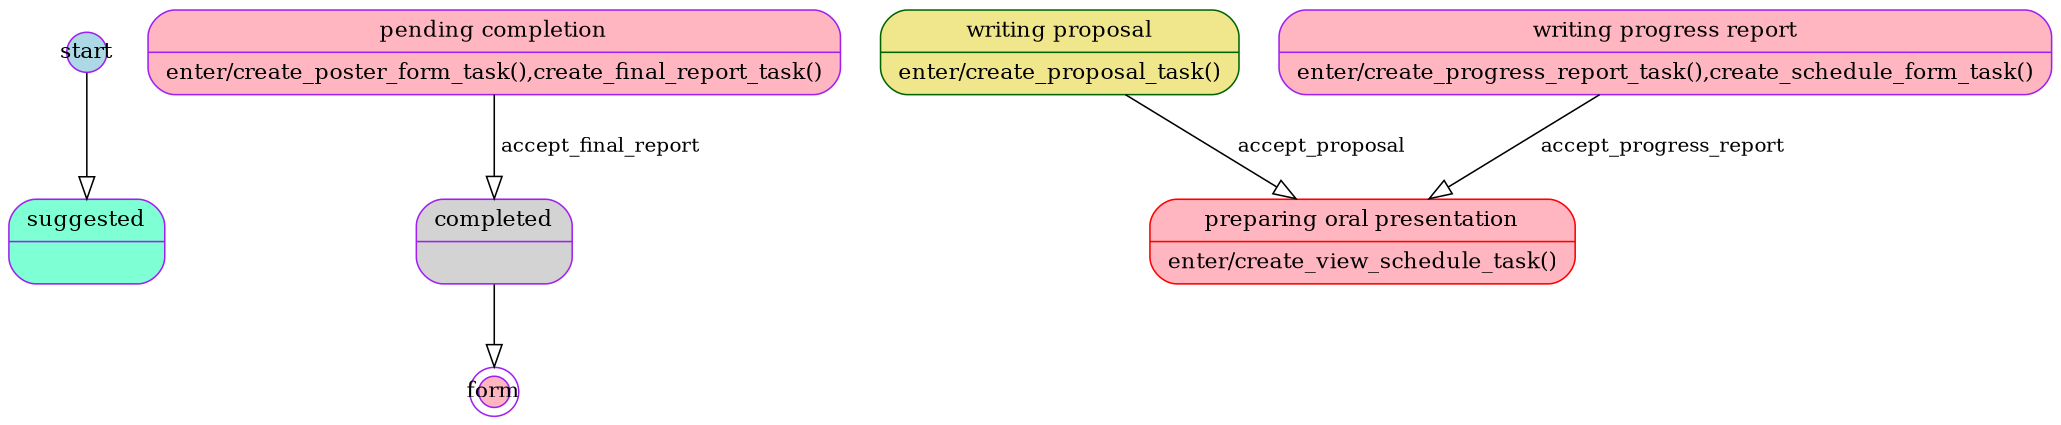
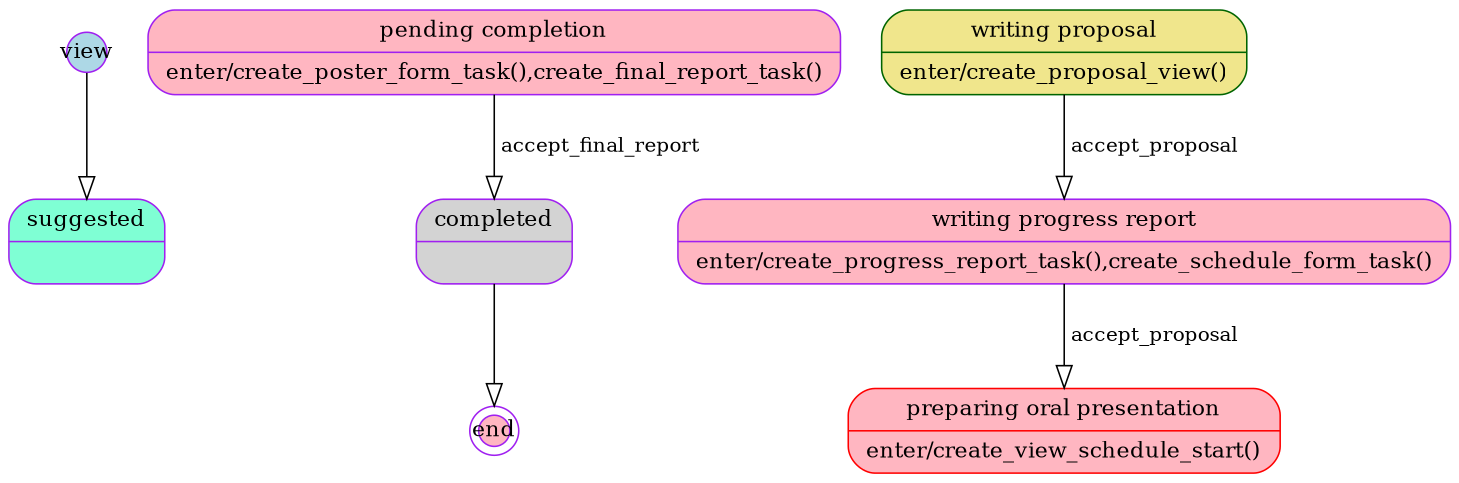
  digraph {
    fontname="DejaVu Serif"
    rankdir=TB
    node [color=purple fillcolor=lightpink fontname="DejaVu Serif" fontsize=10 penwidth=0.7 shape=Mrecord style=filled]
    edge [arrowhead=onormal dir=forward fontname="DejaVu Serif" fontsize=9 penwidth=0.7]
-   start [fillcolor=lightblue fixedsize=true height=0.25 shape=circle width=0.25]
+   start [fillcolor=lightblue fixedsize=true height=0.25 shape=circle width=0.25 label=view]
    n2 [fillcolor=aquamarine label="{suggested|}"]
-   end [fixedsize=true height=0.2 shape=doublecircle width=0.2 label=form]
-   n4 [color=darkgreen fillcolor=khaki label="{writing proposal|enter/create_proposal_task()}"]
+   end [fixedsize=true height=0.2 shape=doublecircle width=0.2]
+   n4 [color=darkgreen fillcolor=khaki label="{writing proposal|enter/create_proposal_view()}"]
    n5 [label="{writing progress report|enter/create_progress_report_task(),create_schedule_form_task()}"]
-   n6 [color=red label="{preparing oral presentation|enter/create_view_schedule_task()}"]
+   n6 [color=red label="{preparing oral presentation|enter/create_view_schedule_start()}"]
    n7 [label="{pending completion|enter/create_poster_form_task(),create_final_report_task()}"]
    n8 [fillcolor=lightgrey label="{completed|}"]
    start -> n2
-   n4 -> n6 [label=" accept_proposal   "]
-   n5 -> n6 [label=" accept_progress_report   "]
+   n4 -> n5 [label=" accept_proposal   "]
+   n5 -> n6 [label=" accept_proposal   "]
    n7 -> n8 [label=" accept_final_report"]
    n8 -> end
  }
